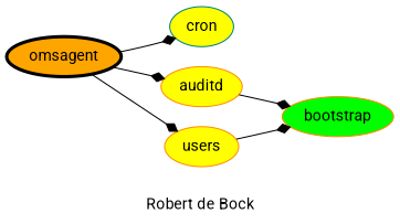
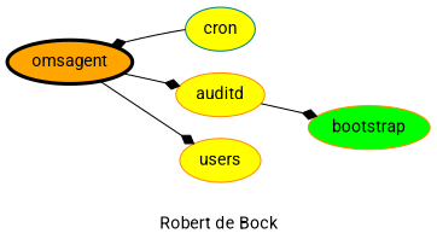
  digraph {
    fontname=Roboto
    label="Robert de Bock"
    rankdir=LR
    node [color=darkorange fillcolor=yellow fontname=Roboto style=filled]
    edge [arrowhead=diamond fontname=Roboto]
    bootstrap [fillcolor=green]
    auditd
    cron [color=teal]
    users
    omsagent [color=black fillcolor=orange penwidth=3]
    auditd -> bootstrap
-   users -> bootstrap
    omsagent -> auditd
-   omsagent -> cron
+   cron -> omsagent
    omsagent -> users
  }
